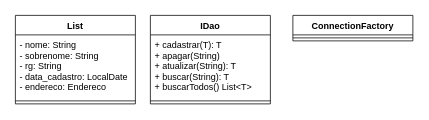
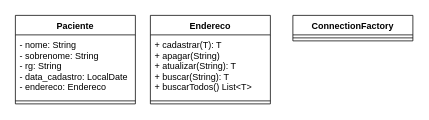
  <mxCell id="0" />
  <mxCell id="1" parent="0" />
- <mxCell id="2" value="List" style="swimlane;fontStyle=1;align=center;verticalAlign=top;childLayout=stackLayout;horizontal=1;startSize=26;horizontalStack=0;resizeParent=1;resizeParentMax=0;resizeLast=0;collapsible=1;marginBottom=0;" vertex="1" parent="1"><mxGeometry x="20" y="20" width="160" height="118" as="geometry" /></mxCell>
+ <mxCell id="2" value="Paciente" style="swimlane;fontStyle=1;align=center;verticalAlign=top;childLayout=stackLayout;horizontal=1;startSize=26;horizontalStack=0;resizeParent=1;resizeParentMax=0;resizeLast=0;collapsible=1;marginBottom=0;" vertex="1" parent="1"><mxGeometry x="20" y="20" width="160" height="118" as="geometry" /></mxCell>
  <mxCell id="3" value="- nome: String&#10;- sobrenome: String&#10;- rg: String&#10;- data_cadastro: LocalDate&#10;- endereco: Endereco" style="text;strokeColor=none;fillColor=none;align=left;verticalAlign=top;spacingLeft=4;spacingRight=4;overflow=hidden;rotatable=0;points=[[0,0.5],[1,0.5]];portConstraint=eastwest;" vertex="1" parent="2"><mxGeometry y="26" width="160" height="84" as="geometry" /></mxCell>
  <mxCell id="4" value="" style="line;strokeWidth=1;fillColor=none;align=left;verticalAlign=middle;spacingTop=-1;spacingLeft=3;spacingRight=3;rotatable=0;labelPosition=right;points=[];portConstraint=eastwest;" vertex="1" parent="2"><mxGeometry y="110" width="160" height="8" as="geometry" /></mxCell>
- <mxCell id="5" value="IDao" style="swimlane;fontStyle=1;align=center;verticalAlign=top;childLayout=stackLayout;horizontal=1;startSize=26;horizontalStack=0;resizeParent=1;resizeParentMax=0;resizeLast=0;collapsible=1;marginBottom=0;" vertex="1" parent="1"><mxGeometry x="200" y="20" width="160" height="118" as="geometry" /></mxCell>
+ <mxCell id="5" value="Endereco" style="swimlane;fontStyle=1;align=center;verticalAlign=top;childLayout=stackLayout;horizontal=1;startSize=26;horizontalStack=0;resizeParent=1;resizeParentMax=0;resizeLast=0;collapsible=1;marginBottom=0;" vertex="1" parent="1"><mxGeometry x="200" y="20" width="160" height="118" as="geometry" /></mxCell>
  <mxCell id="6" value="+ cadastrar(T): T&#10;+ apagar(String)&#10;+ atualizar(String): T&#10;+ buscar(String): T&#10;+ buscarTodos() List&lt;T&gt;" style="text;strokeColor=none;fillColor=none;align=left;verticalAlign=top;spacingLeft=4;spacingRight=4;overflow=hidden;rotatable=0;points=[[0,0.5],[1,0.5]];portConstraint=eastwest;" vertex="1" parent="5"><mxGeometry y="26" width="160" height="84" as="geometry" /></mxCell>
  <mxCell id="7" value="" style="line;strokeWidth=1;fillColor=none;align=left;verticalAlign=middle;spacingTop=-1;spacingLeft=3;spacingRight=3;rotatable=0;labelPosition=right;points=[];portConstraint=eastwest;" vertex="1" parent="5"><mxGeometry y="110" width="160" height="8" as="geometry" /></mxCell>
  <mxCell id="8" value="ConnectionFactory" style="swimlane;fontStyle=1;align=center;verticalAlign=top;childLayout=stackLayout;horizontal=1;startSize=26;horizontalStack=0;resizeParent=1;resizeParentMax=0;resizeLast=0;collapsible=1;marginBottom=0;" vertex="1" parent="1"><mxGeometry x="390" y="20" width="160" height="34" as="geometry" /></mxCell>
  <mxCell id="9" value="" style="line;strokeWidth=1;fillColor=none;align=left;verticalAlign=middle;spacingTop=-1;spacingLeft=3;spacingRight=3;rotatable=0;labelPosition=right;points=[];portConstraint=eastwest;" vertex="1" parent="8"><mxGeometry y="26" width="160" height="8" as="geometry" /></mxCell>
